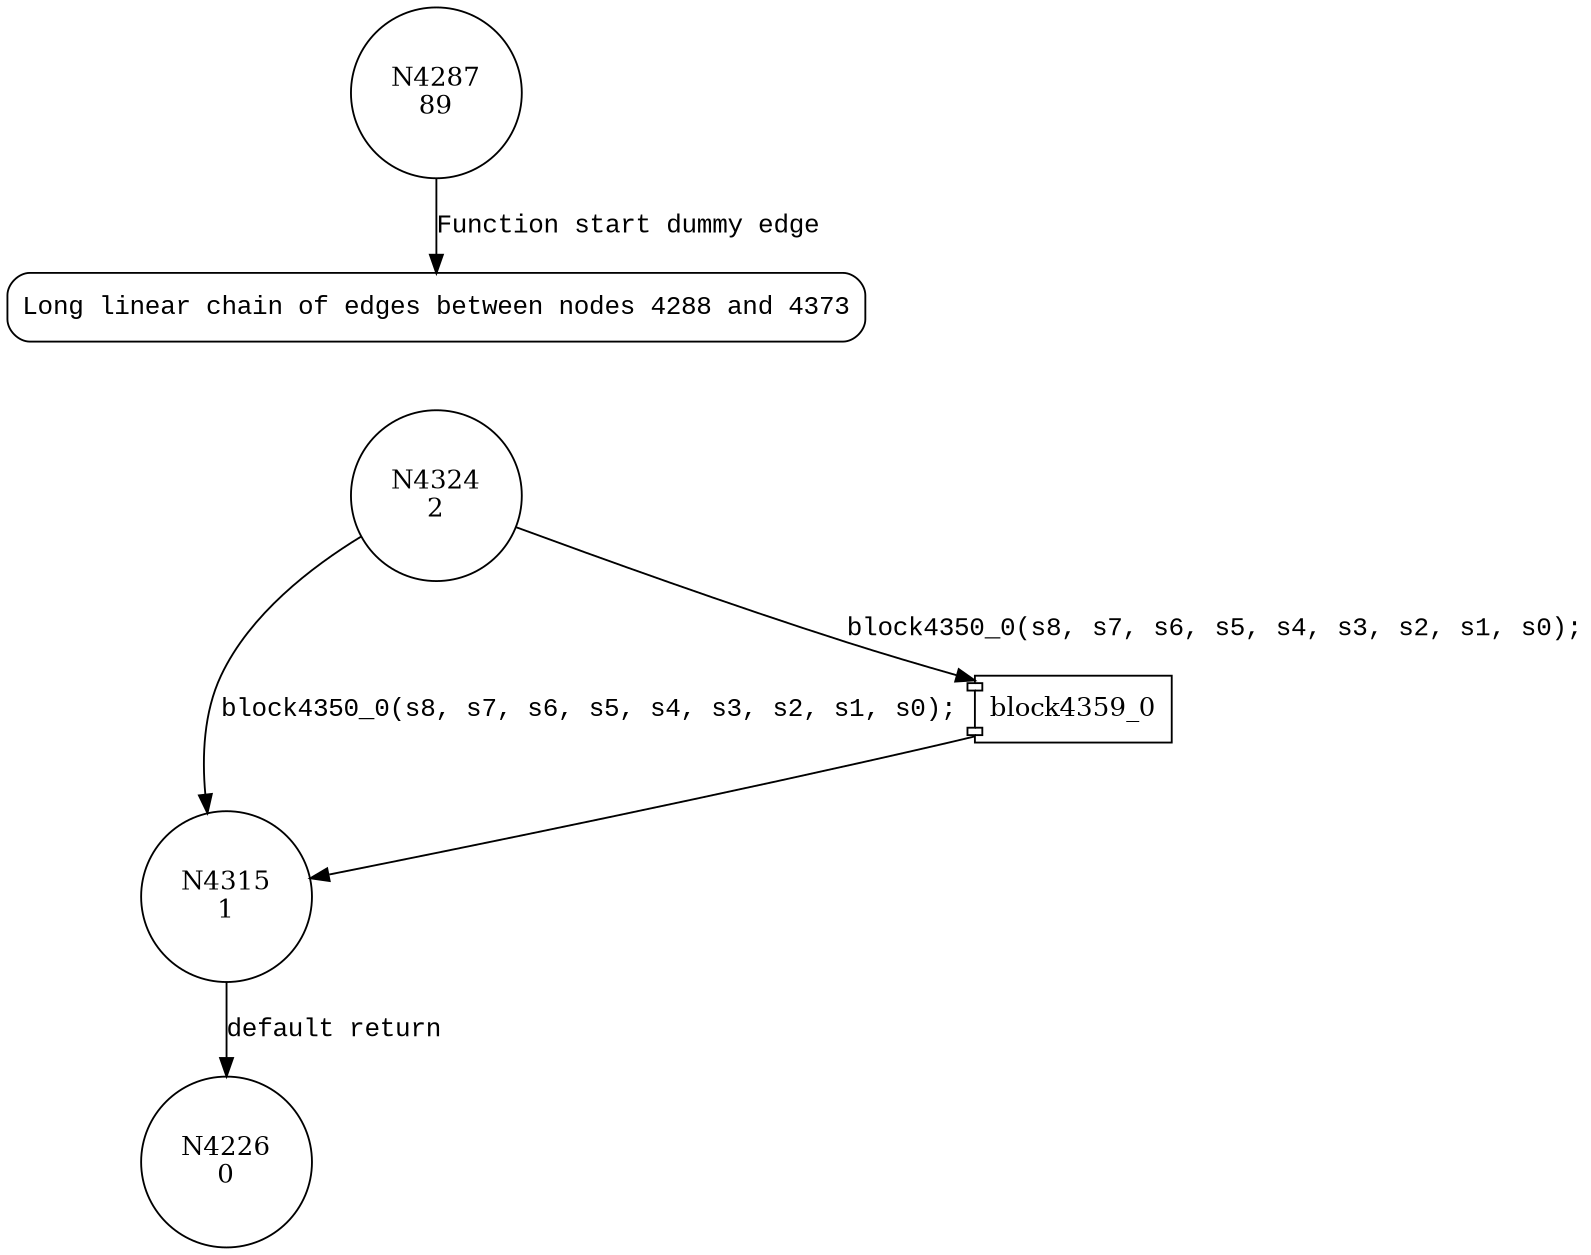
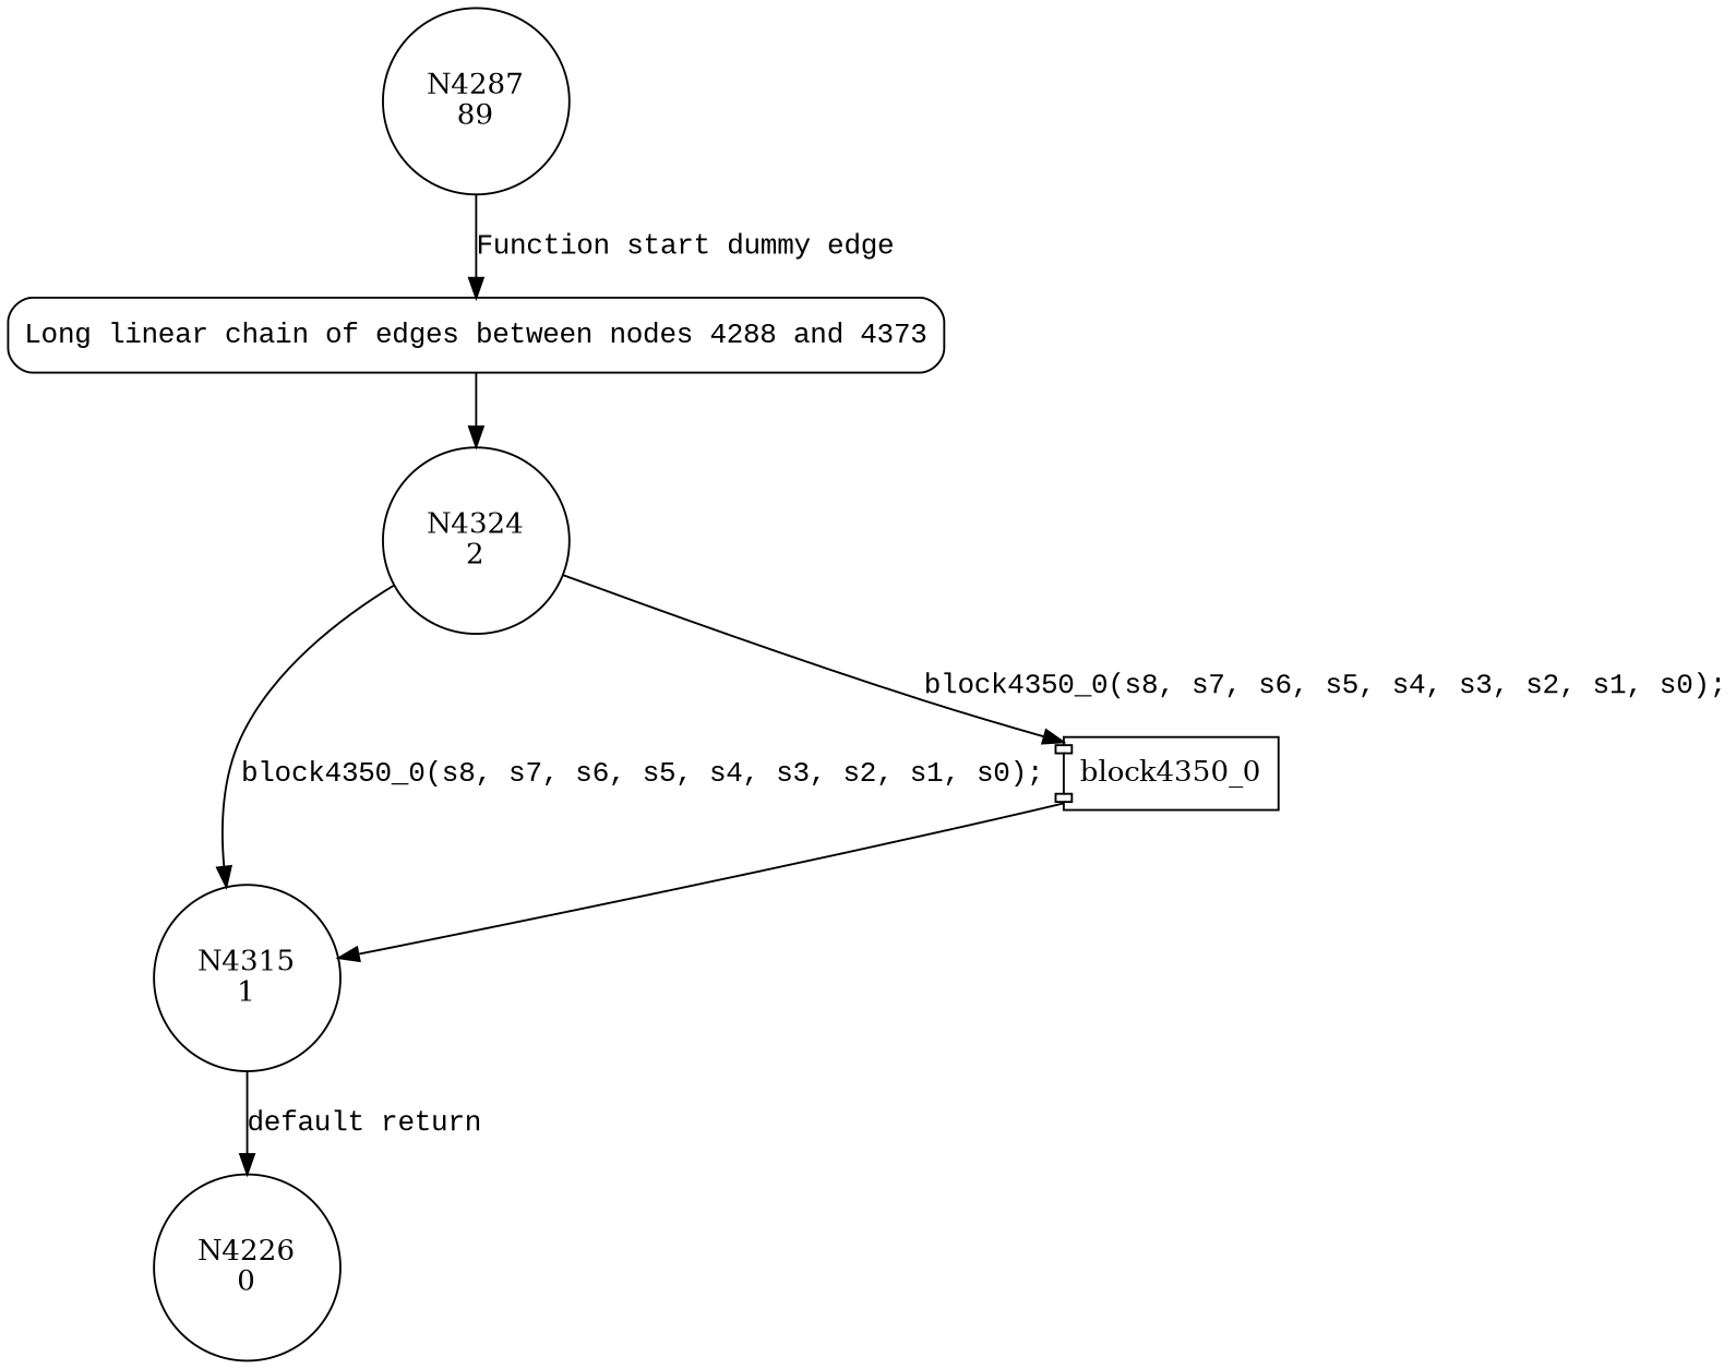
  digraph {
    node [shape=circle]
    edge [fontname="Courier New"]
    n1 [label="N4287\n89"]
    n2 [fillcolor=white fontname="Courier New" label="Long linear chain of edges between nodes 4288 and 4373" penwidth=1 shape=Mrecord style="filled,bold"]
    n3 [label="N4324\n2"]
    n4 [label="N4315\n1"]
-   n5 [label=block4359_0 shape=component]
+   n5 [label=block4350_0 shape=component]
    n6 [label="N4226\n0"]
    n1 -> n2 [label="Function start dummy edge"]
+   n2 -> n3 [fontname=""]
    n3 -> n4 [label="block4350_0(s8, s7, s6, s5, s4, s3, s2, s1, s0);"]
    n3 -> n5 [label="block4350_0(s8, s7, s6, s5, s4, s3, s2, s1, s0);"]
    n4 -> n6 [label="default return"]
    n5 -> n4
  }
